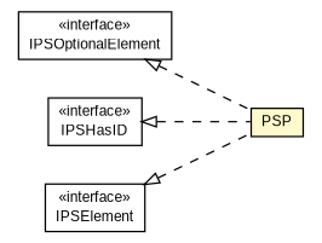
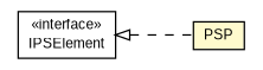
  digraph {
    nodesep=0.25
    rankdir=LR
    ranksep=0.5
    node [fontcolor=black fontname=arial fontsize=10.0 shape=plaintext]
    edge [arrowtail=empty dir=back fontname=arial fontsize=10 headport=p labelfontname=arial labelfontsize=10 style=dashed tailport=p]
    n1 [label=<<table title="com.helger.schematron.pure.model.PSP" border="0" cellborder="1" cellspacing="0" cellpadding="2" port="p" bgcolor="lemonChiffon" href="./PSP.html"> 		<tr><td><table border="0" cellspacing="0" cellpadding="1"> <tr><td align="center" balign="center"> PSP </td></tr> 		</table></td></tr> 		</table>>]
-   n2 [label=<<table title="com.helger.schematron.pure.model.IPSOptionalElement" border="0" cellborder="1" cellspacing="0" cellpadding="2" port="p" href="./IPSOptionalElement.html"> 		<tr><td><table border="0" cellspacing="0" cellpadding="1"> <tr><td align="center" balign="center"> &#171;interface&#187; </td></tr> <tr><td align="center" balign="center"> IPSOptionalElement </td></tr> 		</table></td></tr> 		</table>>]
-   n3 [label=<<table title="com.helger.schematron.pure.model.IPSHasID" border="0" cellborder="1" cellspacing="0" cellpadding="2" port="p" href="./IPSHasID.html"> 		<tr><td><table border="0" cellspacing="0" cellpadding="1"> <tr><td align="center" balign="center"> &#171;interface&#187; </td></tr> <tr><td align="center" balign="center"> IPSHasID </td></tr> 		</table></td></tr> 		</table>>]
    n4 [label=<<table title="com.helger.schematron.pure.model.IPSElement" border="0" cellborder="1" cellspacing="0" cellpadding="2" port="p" href="./IPSElement.html"> 		<tr><td><table border="0" cellspacing="0" cellpadding="1"> <tr><td align="center" balign="center"> &#171;interface&#187; </td></tr> <tr><td align="center" balign="center"> IPSElement </td></tr> 		</table></td></tr> 		</table>>]
-   n2 -> n1
-   n3 -> n1
    n4 -> n1
  }
